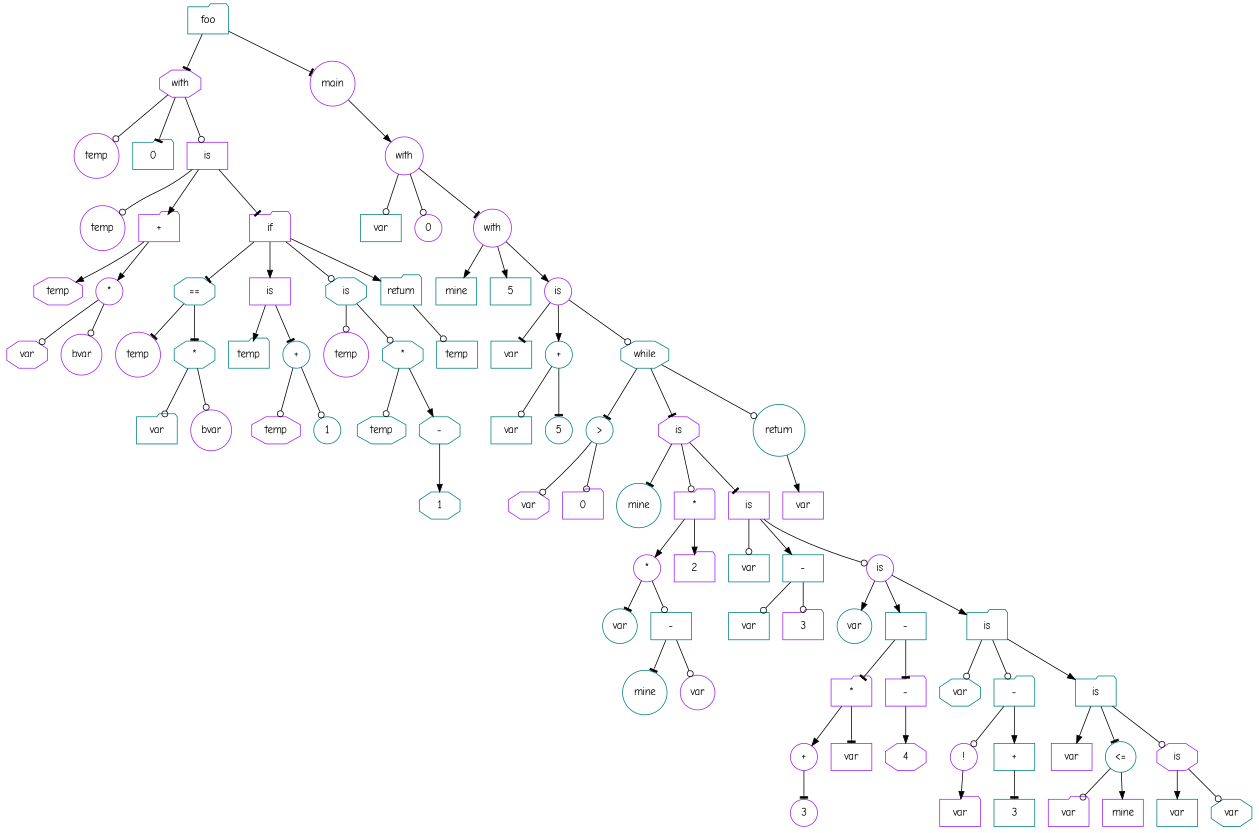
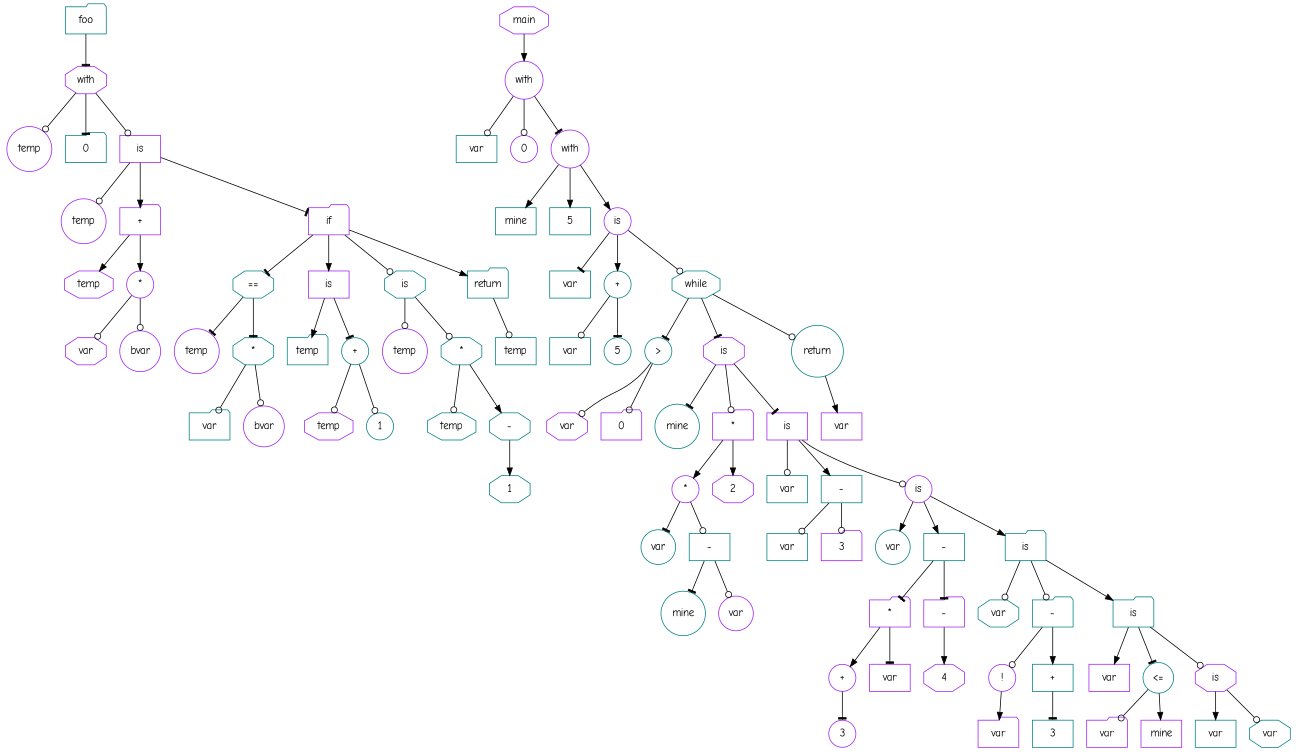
  digraph {
    fontname="Comic Neue"
    node [color=teal fontname="Comic Neue" shape=circle]
    edge [arrowhead=odot fontname="Comic Neue"]
    n1 [label=foo shape=folder]
    n2 [color=purple label=with shape=octagon]
-   n3 [color=purple label=main]
+   n3 [color=purple label=main shape=octagon]
    n4 [color=purple label=temp]
    n5 [label=0 shape=folder]
    n6 [color=purple label=is shape=box]
    n7 [color=purple label=with]
    n8 [color=purple label=temp]
    n9 [color=purple label="+" shape=folder]
    n10 [color=purple label=if shape=folder]
    n11 [color=purple label=temp shape=octagon]
    n12 [color=purple label="*"]
    n13 [label="==" shape=octagon]
    n14 [color=purple label=is shape=box]
    n15 [label=is shape=octagon]
    n16 [label=return shape=folder]
    n17 [color=purple label=var shape=octagon]
    n18 [color=purple label=bvar]
    n19 [color=purple label=temp]
    n20 [label="*" shape=octagon]
    n21 [label=temp shape=folder]
    n22 [label="+"]
    n23 [color=purple label=temp]
    n24 [label="*" shape=octagon]
    n25 [label=temp shape=box]
    n26 [label=var shape=folder]
    n27 [color=purple label=bvar]
    n28 [color=purple label=temp shape=octagon]
    n29 [label=1]
    n30 [label=temp shape=octagon]
    n31 [label="-" shape=octagon]
    n32 [label=1 shape=octagon]
    n33 [label=var shape=box]
    n34 [color=purple label=0]
    n35 [color=purple label=with]
    n36 [label=mine shape=box]
    n37 [label=5 shape=box]
    n38 [color=purple label=is]
    n39 [label=var shape=box]
    n40 [label="+"]
    n41 [label=while shape=octagon]
    n42 [label=var shape=box]
    n43 [label=5]
    n44 [label=">"]
    n45 [color=purple label=is shape=octagon]
    n46 [label=return]
    n47 [color=purple label=var shape=octagon]
    n48 [color=purple label=0 shape=folder]
    n49 [label=mine]
    n50 [color=purple label="*" shape=folder]
    n51 [color=purple label=is shape=box]
    n52 [color=purple label=var shape=box]
    n53 [color=purple label="*"]
-   n54 [color=purple label=2 shape=folder]
+   n54 [color=purple label=2 shape=octagon]
    n55 [label=var shape=box]
    n56 [label="-" shape=box]
    n57 [color=purple label=is]
    n58 [label=var]
    n59 [label="-" shape=box]
    n60 [label=mine]
    n61 [color=purple label=var]
    n62 [label=var shape=box]
    n63 [color=purple label=3 shape=folder]
    n64 [label=var]
    n65 [label="-" shape=box]
    n66 [label=is shape=folder]
    n67 [color=purple label="*" shape=folder]
    n68 [color=purple label="-" shape=folder]
    n69 [label=var shape=octagon]
    n70 [label="-" shape=folder]
    n71 [label=is shape=folder]
    n72 [color=purple label="+"]
    n73 [color=purple label=var shape=box]
    n74 [color=purple label=4 shape=octagon]
    n75 [color=purple label=3]
    n76 [color=purple label="!"]
    n77 [label="+" shape=box]
    n78 [color=purple label=var shape=box]
    n79 [label="<="]
    n80 [color=purple label=is shape=octagon]
    n81 [color=purple label=var shape=folder]
    n82 [label=3 shape=box]
    n83 [color=purple label=var shape=folder]
    n84 [color=purple label=mine shape=box]
    n85 [label=var shape=box]
    n86 [label=var shape=octagon]
    n1 -> n2 [arrowhead=tee]
-   n1 -> n3 [arrowhead=tee]
    n2 -> n4
    n2 -> n5 [arrowhead=tee]
    n2 -> n6
    n3 -> n7 [arrowhead=normal]
    n6 -> n8
    n6 -> n9 [arrowhead=normal]
    n6 -> n10 [arrowhead=tee]
    n7 -> n33
    n7 -> n34
    n7 -> n35 [arrowhead=tee]
    n9 -> n11 [arrowhead=normal]
    n9 -> n12 [arrowhead=normal]
    n10 -> n13 [arrowhead=tee]
    n10 -> n14 [arrowhead=normal]
    n10 -> n15
    n10 -> n16 [arrowhead=normal]
    n12 -> n17
    n12 -> n18
    n13 -> n19 [arrowhead=tee]
    n13 -> n20 [arrowhead=tee]
    n14 -> n21 [arrowhead=normal]
    n14 -> n22 [arrowhead=tee]
    n15 -> n23
    n15 -> n24
    n16 -> n25
    n20 -> n26
    n20 -> n27
    n22 -> n28
    n22 -> n29
    n24 -> n30
    n24 -> n31 [arrowhead=normal]
    n31 -> n32 [arrowhead=normal]
    n35 -> n36 [arrowhead=normal]
    n35 -> n37 [arrowhead=normal]
    n35 -> n38 [arrowhead=normal]
    n38 -> n39 [arrowhead=tee]
    n38 -> n40 [arrowhead=normal]
    n38 -> n41
    n40 -> n42
    n40 -> n43 [arrowhead=tee]
    n41 -> n44 [arrowhead=tee]
    n41 -> n45 [arrowhead=tee]
    n41 -> n46
    n44 -> n47
    n44 -> n48
    n45 -> n49 [arrowhead=tee]
    n45 -> n50
    n45 -> n51 [arrowhead=tee]
    n46 -> n52 [arrowhead=normal]
    n50 -> n53 [arrowhead=normal]
    n50 -> n54 [arrowhead=normal]
    n51 -> n55
    n51 -> n56 [arrowhead=normal]
    n51 -> n57
    n53 -> n58 [arrowhead=tee]
    n53 -> n59
    n56 -> n62
    n56 -> n63
    n57 -> n64 [arrowhead=normal]
    n57 -> n65 [arrowhead=normal]
    n57 -> n66 [arrowhead=normal]
    n59 -> n60 [arrowhead=tee]
    n59 -> n61
    n65 -> n67 [arrowhead=tee]
    n65 -> n68 [arrowhead=tee]
    n66 -> n69
    n66 -> n70
    n66 -> n71 [arrowhead=normal]
    n67 -> n72 [arrowhead=normal]
    n67 -> n73 [arrowhead=tee]
    n68 -> n74 [arrowhead=normal]
    n70 -> n76
    n70 -> n77 [arrowhead=normal]
    n71 -> n78 [arrowhead=normal]
    n71 -> n79 [arrowhead=tee]
    n71 -> n80
    n72 -> n75 [arrowhead=tee]
    n76 -> n81 [arrowhead=normal]
    n77 -> n82 [arrowhead=tee]
    n79 -> n83
    n79 -> n84 [arrowhead=normal]
    n80 -> n85 [arrowhead=normal]
    n80 -> n86
  }
